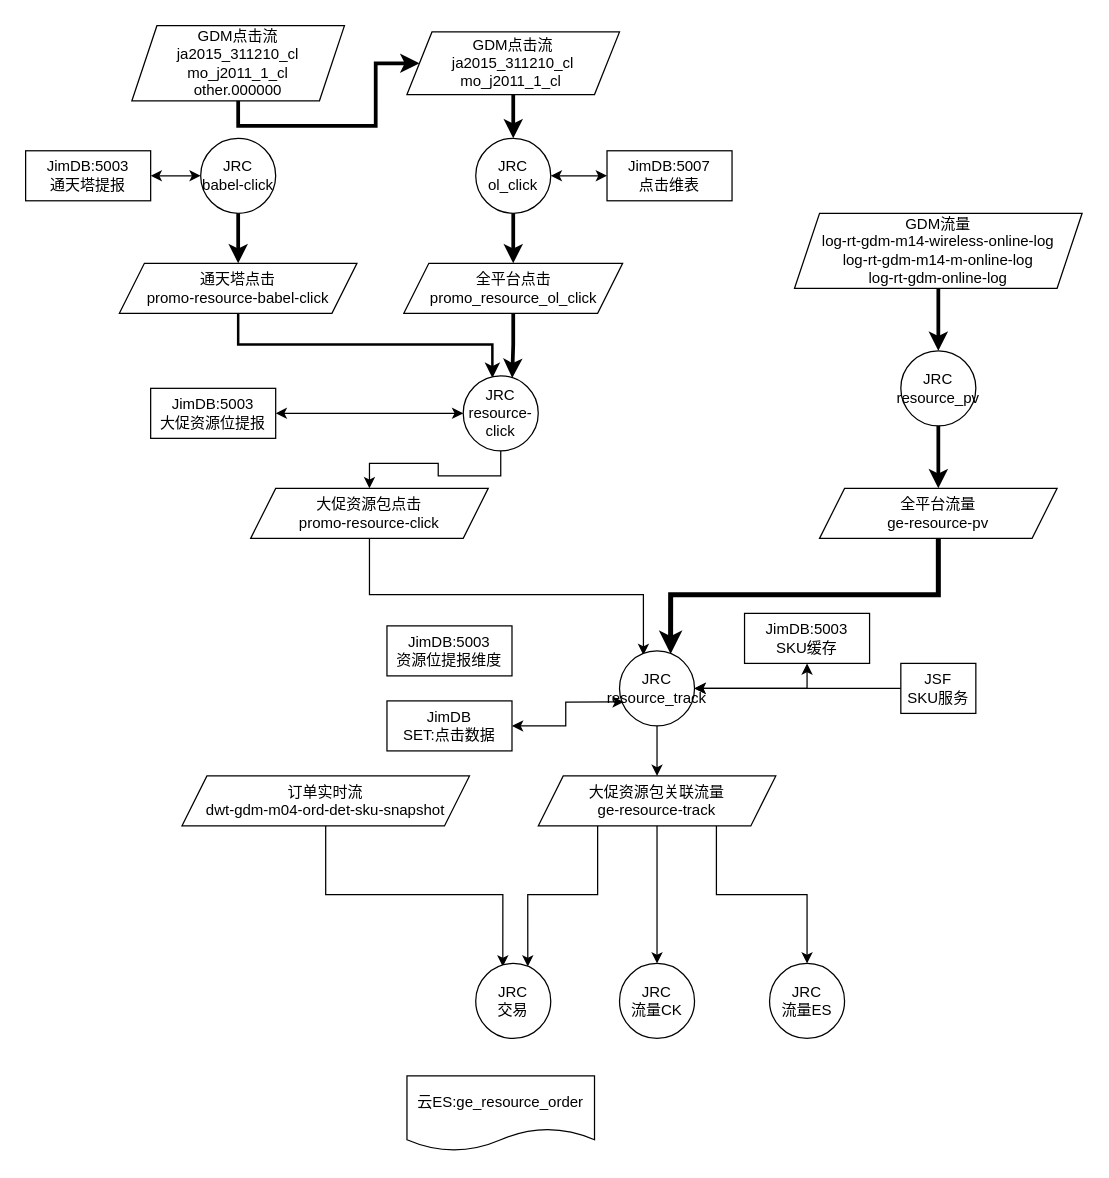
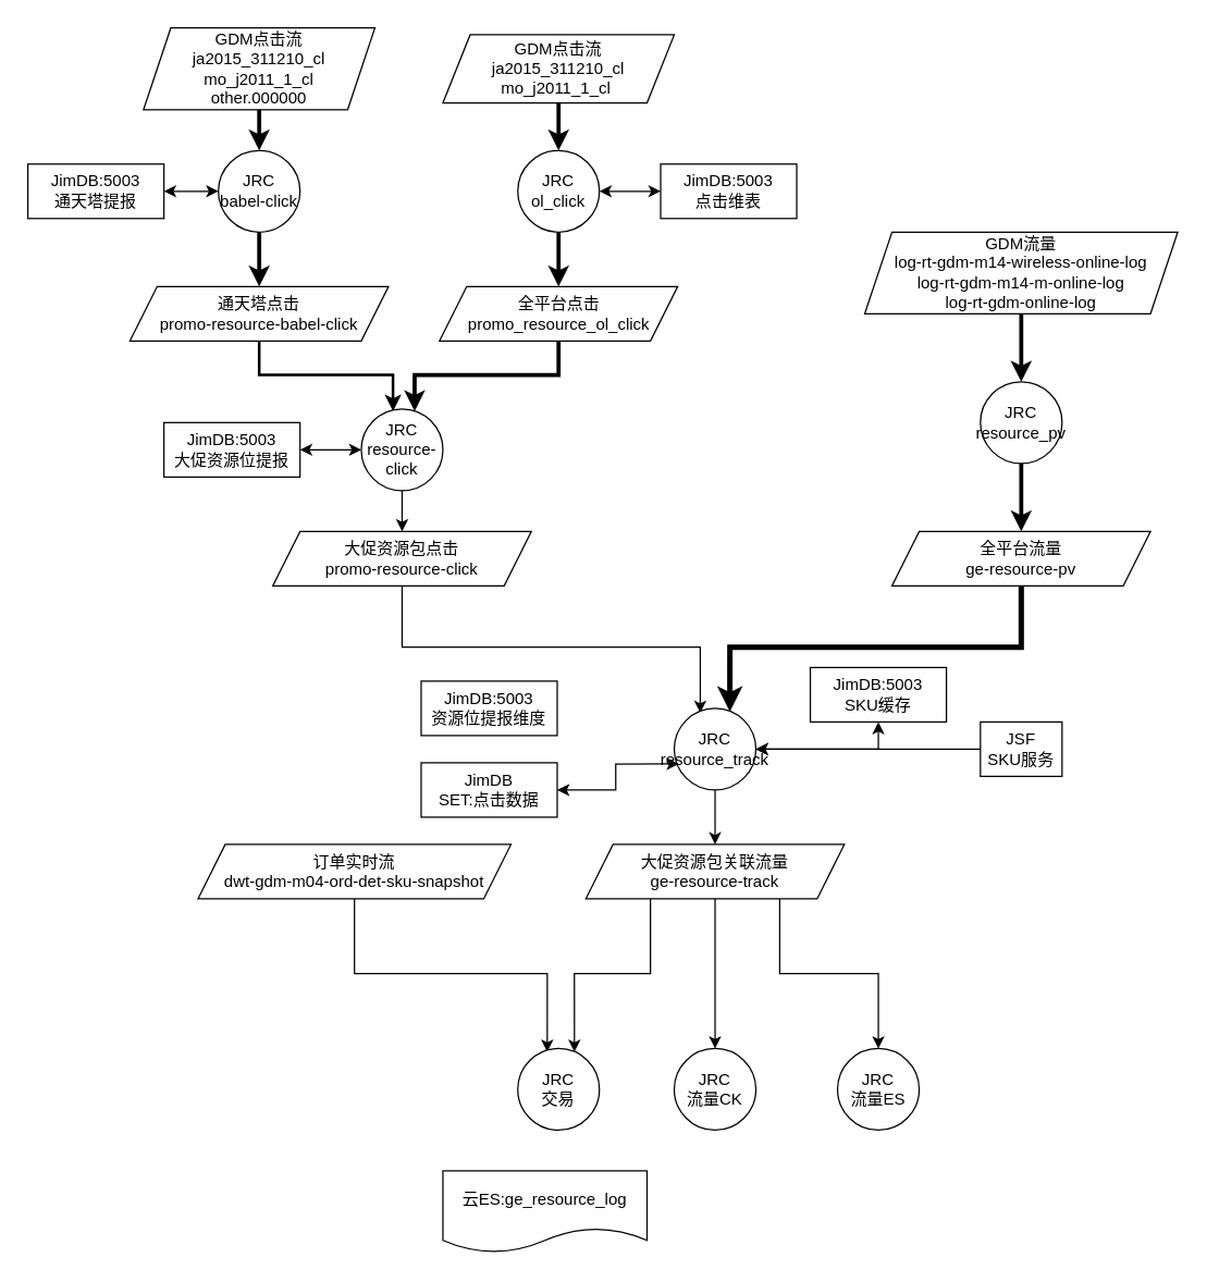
  <mxCell id="0" />
  <mxCell id="1" parent="0" />
- <mxCell id="2" style="edgeStyle=orthogonalEdgeStyle;rounded=0;orthogonalLoop=1;jettySize=auto;html=1;exitX=0.5;exitY=1;exitDx=0;exitDy=0;strokeWidth=3;" parent="1" source="3" target="9" edge="1"><mxGeometry relative="1" as="geometry" /></mxCell>
+ <mxCell id="2" style="edgeStyle=orthogonalEdgeStyle;rounded=0;orthogonalLoop=1;jettySize=auto;html=1;exitX=0.5;exitY=1;exitDx=0;exitDy=0;strokeWidth=3;" parent="1" source="3" target="5" edge="1"><mxGeometry relative="1" as="geometry" /></mxCell>
  <mxCell id="3" value="GDM点击流&lt;br&gt;ja2015_311210_cl&lt;br&gt;mo_j2011_1_cl&lt;br&gt;other.000000&lt;span&gt; &lt;/span&gt;&lt;br&gt;&lt;span&gt; &lt;/span&gt;" style="shape=parallelogram;perimeter=parallelogramPerimeter;whiteSpace=wrap;html=1;fixedSize=1;" parent="1" vertex="1"><mxGeometry x="105" y="20" width="170" height="60" as="geometry" /></mxCell>
  <mxCell id="4" value="" style="edgeStyle=orthogonalEdgeStyle;rounded=0;orthogonalLoop=1;jettySize=auto;html=1;strokeWidth=3;" parent="1" source="5" target="7" edge="1"><mxGeometry relative="1" as="geometry" /></mxCell>
  <mxCell id="5" value="JRC&lt;br&gt;babel-click" style="ellipse;whiteSpace=wrap;html=1;aspect=fixed;" parent="1" vertex="1"><mxGeometry x="160" y="110" width="60" height="60" as="geometry" /></mxCell>
  <mxCell id="6" style="edgeStyle=orthogonalEdgeStyle;rounded=0;orthogonalLoop=1;jettySize=auto;html=1;exitX=0.5;exitY=1;exitDx=0;exitDy=0;entryX=0.389;entryY=0.028;entryDx=0;entryDy=0;entryPerimeter=0;strokeWidth=2;" parent="1" source="7" target="15" edge="1"><mxGeometry relative="1" as="geometry" /></mxCell>
  <mxCell id="7" value="通天塔点击&lt;br&gt;promo-resource-babel-click" style="shape=parallelogram;perimeter=parallelogramPerimeter;whiteSpace=wrap;html=1;fixedSize=1;" parent="1" vertex="1"><mxGeometry x="95" y="210" width="190" height="40" as="geometry" /></mxCell>
  <mxCell id="8" style="edgeStyle=orthogonalEdgeStyle;rounded=0;orthogonalLoop=1;jettySize=auto;html=1;exitX=0.5;exitY=1;exitDx=0;exitDy=0;entryX=0.5;entryY=0;entryDx=0;entryDy=0;strokeWidth=3;" parent="1" source="9" target="11" edge="1"><mxGeometry relative="1" as="geometry" /></mxCell>
  <mxCell id="9" value="GDM点击流&lt;br&gt;ja2015_311210_cl&lt;br&gt;mo_j2011_1_cl&lt;span&gt;&amp;nbsp;&lt;/span&gt;&lt;br&gt;&lt;span&gt; &lt;/span&gt;" style="shape=parallelogram;perimeter=parallelogramPerimeter;whiteSpace=wrap;html=1;fixedSize=1;" parent="1" vertex="1"><mxGeometry x="325" y="25" width="170" height="50" as="geometry" /></mxCell>
  <mxCell id="10" value="" style="edgeStyle=orthogonalEdgeStyle;rounded=0;orthogonalLoop=1;jettySize=auto;html=1;strokeWidth=3;" parent="1" source="11" target="13" edge="1"><mxGeometry relative="1" as="geometry" /></mxCell>
  <mxCell id="11" value="JRC&lt;br&gt;ol_click" style="ellipse;whiteSpace=wrap;html=1;aspect=fixed;" parent="1" vertex="1"><mxGeometry x="380" y="110" width="60" height="60" as="geometry" /></mxCell>
  <mxCell id="12" style="edgeStyle=orthogonalEdgeStyle;rounded=0;orthogonalLoop=1;jettySize=auto;html=1;exitX=0.5;exitY=1;exitDx=0;exitDy=0;entryX=0.653;entryY=0.028;entryDx=0;entryDy=0;entryPerimeter=0;strokeWidth=3;" parent="1" source="13" target="15" edge="1"><mxGeometry relative="1" as="geometry" /></mxCell>
  <mxCell id="13" value="全平台点击&lt;br&gt;promo_resource_ol_click" style="shape=parallelogram;perimeter=parallelogramPerimeter;whiteSpace=wrap;html=1;fixedSize=1;" parent="1" vertex="1"><mxGeometry x="322.5" y="210" width="175" height="40" as="geometry" /></mxCell>
  <mxCell id="14" style="edgeStyle=orthogonalEdgeStyle;rounded=0;orthogonalLoop=1;jettySize=auto;html=1;exitX=0.5;exitY=1;exitDx=0;exitDy=0;entryX=0.5;entryY=0;entryDx=0;entryDy=0;" parent="1" source="15" target="17" edge="1"><mxGeometry relative="1" as="geometry" /></mxCell>
- <mxCell id="15" value="JRC&lt;br&gt;resource-click" style="ellipse;whiteSpace=wrap;html=1;aspect=fixed;" parent="1" vertex="1"><mxGeometry x="370" y="300" width="60" height="60" as="geometry" /></mxCell>
+ <mxCell id="15" value="JRC&lt;br&gt;resource-click" style="ellipse;whiteSpace=wrap;html=1;aspect=fixed;" parent="1" vertex="1"><mxGeometry x="265" y="300" width="60" height="60" as="geometry" /></mxCell>
  <mxCell id="16" style="edgeStyle=orthogonalEdgeStyle;rounded=0;orthogonalLoop=1;jettySize=auto;html=1;exitX=0.5;exitY=1;exitDx=0;exitDy=0;entryX=0.319;entryY=0.056;entryDx=0;entryDy=0;entryPerimeter=0;" parent="1" source="17" target="19" edge="1"><mxGeometry relative="1" as="geometry" /></mxCell>
  <mxCell id="17" value="大促资源包点击&lt;br&gt;promo-resource-click" style="shape=parallelogram;perimeter=parallelogramPerimeter;whiteSpace=wrap;html=1;fixedSize=1;" parent="1" vertex="1"><mxGeometry x="200" y="390" width="190" height="40" as="geometry" /></mxCell>
  <mxCell id="18" style="edgeStyle=orthogonalEdgeStyle;rounded=0;orthogonalLoop=1;jettySize=auto;html=1;exitX=0.5;exitY=1;exitDx=0;exitDy=0;entryX=0.5;entryY=0;entryDx=0;entryDy=0;" parent="1" source="19" target="29" edge="1"><mxGeometry relative="1" as="geometry" /></mxCell>
  <mxCell id="19" value="JRC&lt;br&gt;resource_track" style="ellipse;whiteSpace=wrap;html=1;aspect=fixed;" parent="1" vertex="1"><mxGeometry x="495" y="520" width="60" height="60" as="geometry" /></mxCell>
  <mxCell id="20" style="edgeStyle=orthogonalEdgeStyle;rounded=0;orthogonalLoop=1;jettySize=auto;html=1;exitX=0.5;exitY=1;exitDx=0;exitDy=0;entryX=0.5;entryY=0;entryDx=0;entryDy=0;strokeWidth=3;" parent="1" source="21" target="23" edge="1"><mxGeometry relative="1" as="geometry" /></mxCell>
  <mxCell id="21" value="GDM流量&lt;br&gt;&lt;div&gt;log-rt-gdm-m14-wireless-online-log&lt;/div&gt;&lt;div&gt;&lt;/div&gt;&lt;div&gt;log-rt-gdm-m14-m-online-log&lt;/div&gt;&lt;div&gt;&lt;/div&gt;&lt;div&gt;log-rt-gdm-online-log&lt;/div&gt;&lt;span&gt; &lt;/span&gt;" style="shape=parallelogram;perimeter=parallelogramPerimeter;whiteSpace=wrap;html=1;fixedSize=1;" parent="1" vertex="1"><mxGeometry x="635" y="170" width="230" height="60" as="geometry" /></mxCell>
  <mxCell id="22" style="edgeStyle=orthogonalEdgeStyle;rounded=0;orthogonalLoop=1;jettySize=auto;html=1;exitX=0.5;exitY=1;exitDx=0;exitDy=0;strokeWidth=3;" parent="1" source="23" target="25" edge="1"><mxGeometry relative="1" as="geometry" /></mxCell>
  <mxCell id="23" value="JRC&lt;br&gt;resource_pv" style="ellipse;whiteSpace=wrap;html=1;aspect=fixed;" parent="1" vertex="1"><mxGeometry x="720" y="280" width="60" height="60" as="geometry" /></mxCell>
  <mxCell id="24" style="edgeStyle=orthogonalEdgeStyle;rounded=0;orthogonalLoop=1;jettySize=auto;html=1;exitX=0.5;exitY=1;exitDx=0;exitDy=0;entryX=0.681;entryY=0.042;entryDx=0;entryDy=0;entryPerimeter=0;strokeWidth=4;" parent="1" source="25" target="19" edge="1"><mxGeometry relative="1" as="geometry"><mxPoint x="525" y="520" as="targetPoint" /></mxGeometry></mxCell>
  <mxCell id="25" value="全平台流量&lt;br&gt;ge-resource-pv" style="shape=parallelogram;perimeter=parallelogramPerimeter;whiteSpace=wrap;html=1;fixedSize=1;" parent="1" vertex="1"><mxGeometry x="655" y="390" width="190" height="40" as="geometry" /></mxCell>
  <mxCell id="26" style="edgeStyle=orthogonalEdgeStyle;rounded=0;jumpSize=3;orthogonalLoop=1;jettySize=auto;html=1;exitX=0.25;exitY=1;exitDx=0;exitDy=0;entryX=0.694;entryY=0.042;entryDx=0;entryDy=0;startArrow=none;startFill=0;startSize=6;endSize=6;strokeWidth=1;entryPerimeter=0;" edge="1" parent="1" source="29" target="47"><mxGeometry relative="1" as="geometry" /></mxCell>
  <mxCell id="27" style="edgeStyle=orthogonalEdgeStyle;rounded=0;jumpSize=3;orthogonalLoop=1;jettySize=auto;html=1;exitX=0.5;exitY=1;exitDx=0;exitDy=0;entryX=0.5;entryY=0;entryDx=0;entryDy=0;startArrow=none;startFill=0;startSize=6;endSize=6;strokeWidth=1;" edge="1" parent="1" source="29" target="43"><mxGeometry relative="1" as="geometry" /></mxCell>
  <mxCell id="28" style="edgeStyle=orthogonalEdgeStyle;rounded=0;jumpSize=3;orthogonalLoop=1;jettySize=auto;html=1;exitX=0.75;exitY=1;exitDx=0;exitDy=0;entryX=0.5;entryY=0;entryDx=0;entryDy=0;startArrow=none;startFill=0;startSize=6;endSize=6;strokeWidth=1;" edge="1" parent="1" source="29" target="44"><mxGeometry relative="1" as="geometry" /></mxCell>
  <mxCell id="29" value="大促资源包关联流量&lt;br&gt;ge-resource-track" style="shape=parallelogram;perimeter=parallelogramPerimeter;whiteSpace=wrap;html=1;fixedSize=1;" parent="1" vertex="1"><mxGeometry x="430" y="620" width="190" height="40" as="geometry" /></mxCell>
  <mxCell id="30" style="edgeStyle=orthogonalEdgeStyle;rounded=0;orthogonalLoop=1;jettySize=auto;html=1;exitX=0;exitY=0.5;exitDx=0;exitDy=0;entryX=1;entryY=0.5;entryDx=0;entryDy=0;" parent="1" source="31" target="19" edge="1"><mxGeometry relative="1" as="geometry" /></mxCell>
  <mxCell id="31" value="JSF&lt;br&gt;SKU服务" style="whiteSpace=wrap;html=1;" parent="1" vertex="1"><mxGeometry x="720" y="530" width="60" height="40" as="geometry" /></mxCell>
  <mxCell id="32" value="JimDB:5003&lt;br&gt;资源位提报维度" style="rounded=0;whiteSpace=wrap;html=1;" parent="1" vertex="1"><mxGeometry x="309" y="500" width="100" height="40" as="geometry" /></mxCell>
  <mxCell id="33" style="edgeStyle=orthogonalEdgeStyle;rounded=0;orthogonalLoop=1;jettySize=auto;html=1;exitX=1;exitY=0.5;exitDx=0;exitDy=0;entryX=0.056;entryY=0.681;entryDx=0;entryDy=0;startArrow=classic;startFill=1;entryPerimeter=0;" parent="1" source="34" target="19" edge="1"><mxGeometry relative="1" as="geometry" /></mxCell>
  <mxCell id="34" value="JimDB&lt;br&gt;SET:点击数据" style="rounded=0;whiteSpace=wrap;html=1;" parent="1" vertex="1"><mxGeometry x="309" y="560" width="100" height="40" as="geometry" /></mxCell>
  <mxCell id="35" style="edgeStyle=orthogonalEdgeStyle;rounded=0;orthogonalLoop=1;jettySize=auto;html=1;exitX=0.5;exitY=1;exitDx=0;exitDy=0;entryX=1;entryY=0.5;entryDx=0;entryDy=0;startArrow=classic;startFill=1;" parent="1" source="36" target="19" edge="1"><mxGeometry relative="1" as="geometry" /></mxCell>
  <mxCell id="36" value="JimDB:5003&lt;br&gt;SKU缓存" style="rounded=0;whiteSpace=wrap;html=1;" parent="1" vertex="1"><mxGeometry x="595" y="490" width="100" height="40" as="geometry" /></mxCell>
  <mxCell id="37" style="edgeStyle=orthogonalEdgeStyle;rounded=0;orthogonalLoop=1;jettySize=auto;html=1;exitX=1;exitY=0.5;exitDx=0;exitDy=0;entryX=0;entryY=0.5;entryDx=0;entryDy=0;startArrow=classic;startFill=1;strokeWidth=1;jumpSize=3;startSize=6;endSize=6;" parent="1" source="38" target="15" edge="1"><mxGeometry relative="1" as="geometry" /></mxCell>
  <mxCell id="38" value="JimDB:5003&lt;br&gt;大促资源位提报" style="rounded=0;whiteSpace=wrap;html=1;" parent="1" vertex="1"><mxGeometry x="120" y="310" width="100" height="40" as="geometry" /></mxCell>
  <mxCell id="39" style="edgeStyle=orthogonalEdgeStyle;rounded=0;jumpSize=3;orthogonalLoop=1;jettySize=auto;html=1;exitX=1;exitY=0.5;exitDx=0;exitDy=0;entryX=0;entryY=0.5;entryDx=0;entryDy=0;startArrow=classic;startFill=1;startSize=6;endSize=6;strokeWidth=1;" parent="1" source="40" target="5" edge="1"><mxGeometry relative="1" as="geometry" /></mxCell>
  <mxCell id="40" value="JimDB:5003&lt;br&gt;通天塔提报" style="rounded=0;whiteSpace=wrap;html=1;" parent="1" vertex="1"><mxGeometry x="20" y="120" width="100" height="40" as="geometry" /></mxCell>
  <mxCell id="41" style="edgeStyle=orthogonalEdgeStyle;rounded=0;jumpSize=3;orthogonalLoop=1;jettySize=auto;html=1;exitX=0;exitY=0.5;exitDx=0;exitDy=0;startArrow=classic;startFill=1;startSize=6;endSize=6;strokeWidth=1;entryX=1;entryY=0.5;entryDx=0;entryDy=0;" parent="1" source="42" target="11" edge="1"><mxGeometry relative="1" as="geometry"><mxPoint x="445" y="140" as="targetPoint" /></mxGeometry></mxCell>
- <mxCell id="42" value="JimDB:5007&lt;br&gt;点击维表" style="rounded=0;whiteSpace=wrap;html=1;" parent="1" vertex="1"><mxGeometry x="485" y="120" width="100" height="40" as="geometry" /></mxCell>
+ <mxCell id="42" value="JimDB:5003&lt;br&gt;点击维表" style="rounded=0;whiteSpace=wrap;html=1;" parent="1" vertex="1"><mxGeometry x="485" y="120" width="100" height="40" as="geometry" /></mxCell>
  <mxCell id="43" value="JRC&lt;br&gt;流量CK" style="ellipse;whiteSpace=wrap;html=1;aspect=fixed;" vertex="1" parent="1"><mxGeometry x="495" y="770" width="60" height="60" as="geometry" /></mxCell>
  <mxCell id="44" value="JRC&lt;br&gt;流量ES" style="ellipse;whiteSpace=wrap;html=1;aspect=fixed;" vertex="1" parent="1"><mxGeometry x="615" y="770" width="60" height="60" as="geometry" /></mxCell>
  <mxCell id="45" style="edgeStyle=orthogonalEdgeStyle;rounded=0;jumpSize=3;orthogonalLoop=1;jettySize=auto;html=1;exitX=0.5;exitY=1;exitDx=0;exitDy=0;entryX=0.361;entryY=0.042;entryDx=0;entryDy=0;entryPerimeter=0;startArrow=none;startFill=0;startSize=6;endSize=6;strokeWidth=1;" edge="1" parent="1" source="46" target="47"><mxGeometry relative="1" as="geometry" /></mxCell>
  <mxCell id="46" value="订单实时流&lt;br&gt;dwt-gdm-m04-ord-det-sku-snapshot" style="shape=parallelogram;perimeter=parallelogramPerimeter;whiteSpace=wrap;html=1;fixedSize=1;" vertex="1" parent="1"><mxGeometry x="145" y="620" width="230" height="40" as="geometry" /></mxCell>
  <mxCell id="47" value="JRC&lt;br&gt;交易" style="ellipse;whiteSpace=wrap;html=1;aspect=fixed;" vertex="1" parent="1"><mxGeometry x="380" y="770" width="60" height="60" as="geometry" /></mxCell>
- <mxCell id="48" value="&lt;span&gt;云ES:ge_resource_order&lt;/span&gt;" style="shape=document;whiteSpace=wrap;html=1;boundedLbl=1;" vertex="1" parent="1"><mxGeometry x="325" y="860" width="150" height="60" as="geometry" /></mxCell>
+ <mxCell id="48" value="&lt;span&gt;云ES:ge_resource_log&lt;/span&gt;" style="shape=document;whiteSpace=wrap;html=1;boundedLbl=1;" vertex="1" parent="1"><mxGeometry x="325" y="860" width="150" height="60" as="geometry" /></mxCell>
